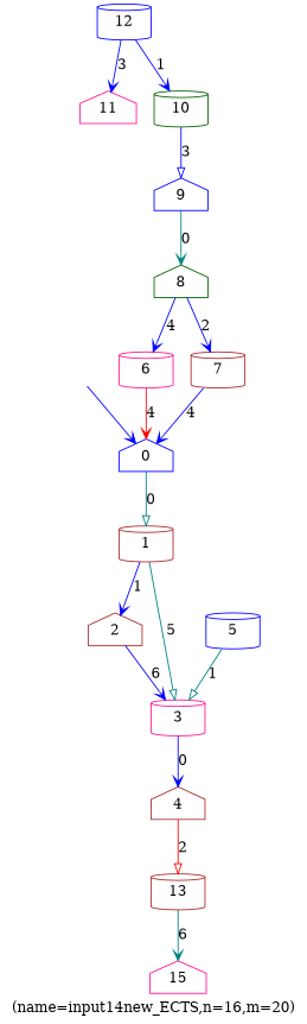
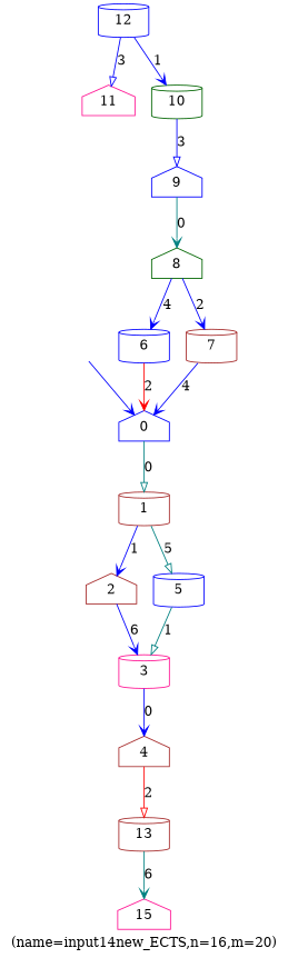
  digraph {
    label="(name=input14new_ECTS,n=16,m=20)"
    node [color=brown shape=cylinder]
    edge [arrowhead=vee color=blue]
    _nil [style=invis color="" shape=""]
    0 [color=blue shape=house]
    1
    2 [shape=house]
    5 [color=blue]
    3 [color=deeppink]
    4 [shape=house]
    13
    15 [color=deeppink shape=house]
    11 [color=deeppink shape=house]
    12 [color=blue]
    10 [color=darkgreen]
    9 [color=blue shape=house]
    8 [color=darkgreen shape=house]
-   6 [color=deeppink]
+   6 [color=blue]
    7
    _nil -> 0
    0 -> 1 [arrowhead=onormal color=teal label=0]
    1 -> 2 [label=1]
-   1 -> 3 [arrowhead=onormal color=teal label=5]
+   1 -> 5 [arrowhead=onormal color=teal label=5]
    2 -> 3 [label=6]
    5 -> 3 [arrowhead=onormal color=teal label=1]
    3 -> 4 [label=0]
    4 -> 13 [arrowhead=onormal color=red label=2]
    13 -> 15 [color=teal label=6]
-   12 -> 11 [label=3]
+   12 -> 11 [arrowhead=onormal label=3]
    12 -> 10 [label=1]
    10 -> 9 [arrowhead=onormal label=3]
    9 -> 8 [color=teal label=0]
    8 -> 6 [label=4]
    8 -> 7 [label=2]
-   6 -> 0 [color=red label=4]
+   6 -> 0 [color=red label=2]
    7 -> 0 [label=4]
  }
